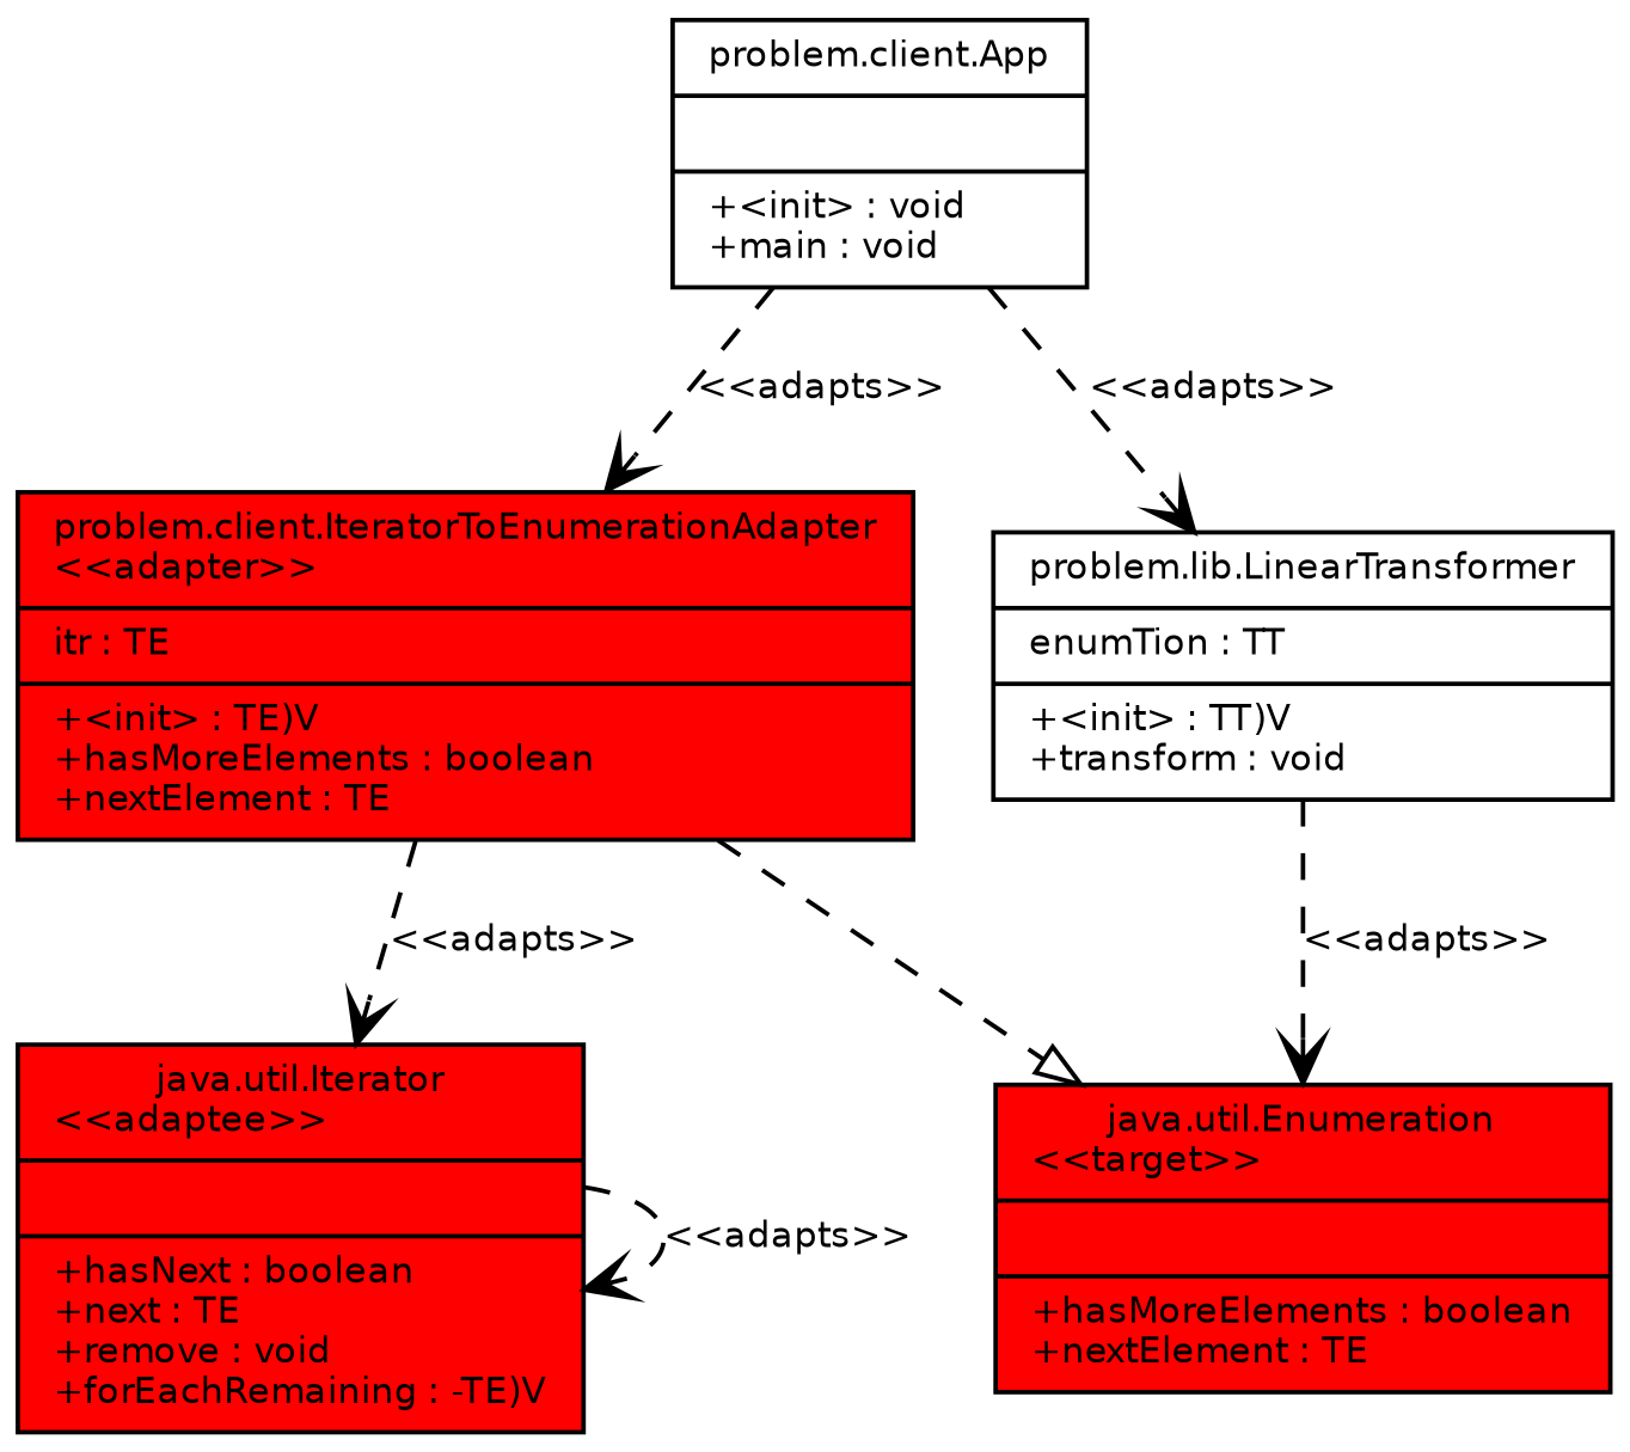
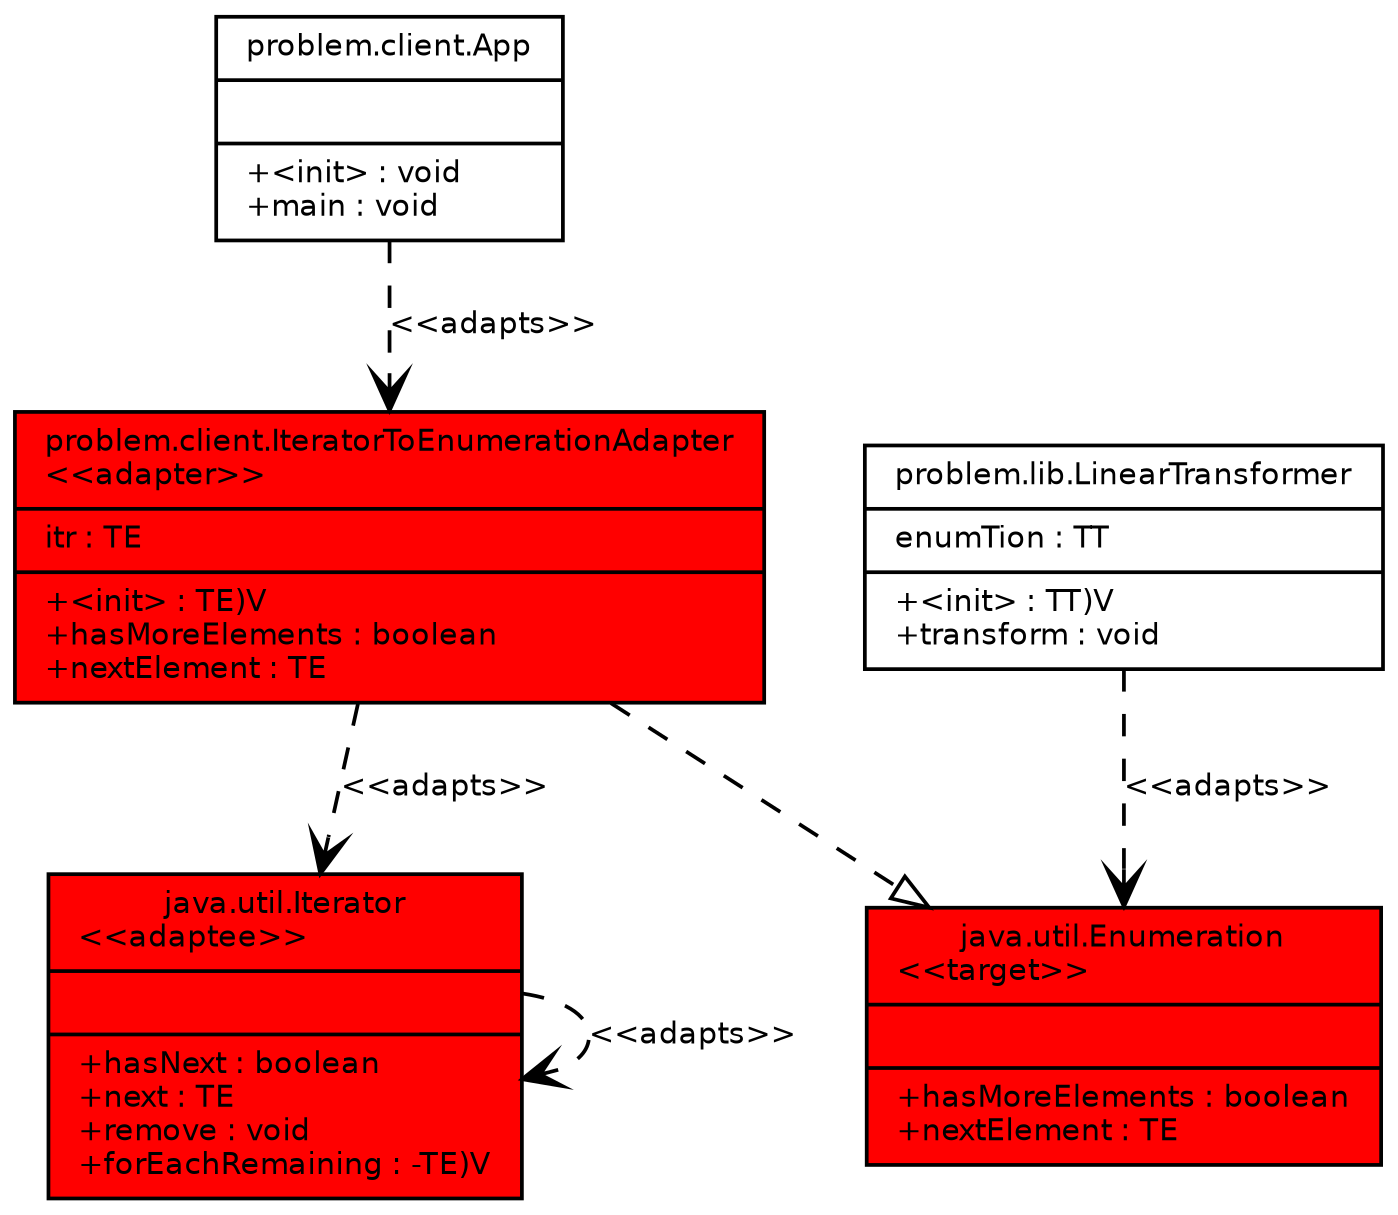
  digraph {
    fontname="Bitstream Vera Sans"
    fontsize=8
    node [fontname="Bitstream Vera Sans" fontsize=8 shape=record fillcolor=red style=filled]
    edge [arrowhead=vee fontname="Bitstream Vera Sans" fontsize=8 style=dashed]
    n1 [label="{problem.client.App||+\<init\> : void\l+main : void\l}" fillcolor="" style=""]
    n2 [label="{problem.client.IteratorToEnumerationAdapter\n\<\<adapter\>\>\l|itr : TE\l|+\<init\> : TE)V\l+hasMoreElements : boolean\l+nextElement : TE\l}"]
    n3 [label="{problem.lib.LinearTransformer|enumTion : TT\l|+\<init\> : TT)V\l+transform : void\l}" fillcolor="" style=""]
    n4 [label="{java.util.Enumeration\n\<\<target\>\>\l||+hasMoreElements : boolean\l+nextElement : TE\l}"]
    n5 [label="{java.util.Iterator\n\<\<adaptee\>\>\l||+hasNext : boolean\l+next : TE\l+remove : void\l+forEachRemaining : -TE)V\l}"]
    n1 -> n2 [label="\<\<adapts\>\>"]
-   n1 -> n3 [label="\<\<adapts\>\>"]
    n2 -> n4 [arrowhead=empty]
    n2 -> n5 [label="\<\<adapts\>\>"]
    n3 -> n4 [label="\<\<adapts\>\>"]
    n5 -> n5 [label="\<\<adapts\>\>"]
  }
